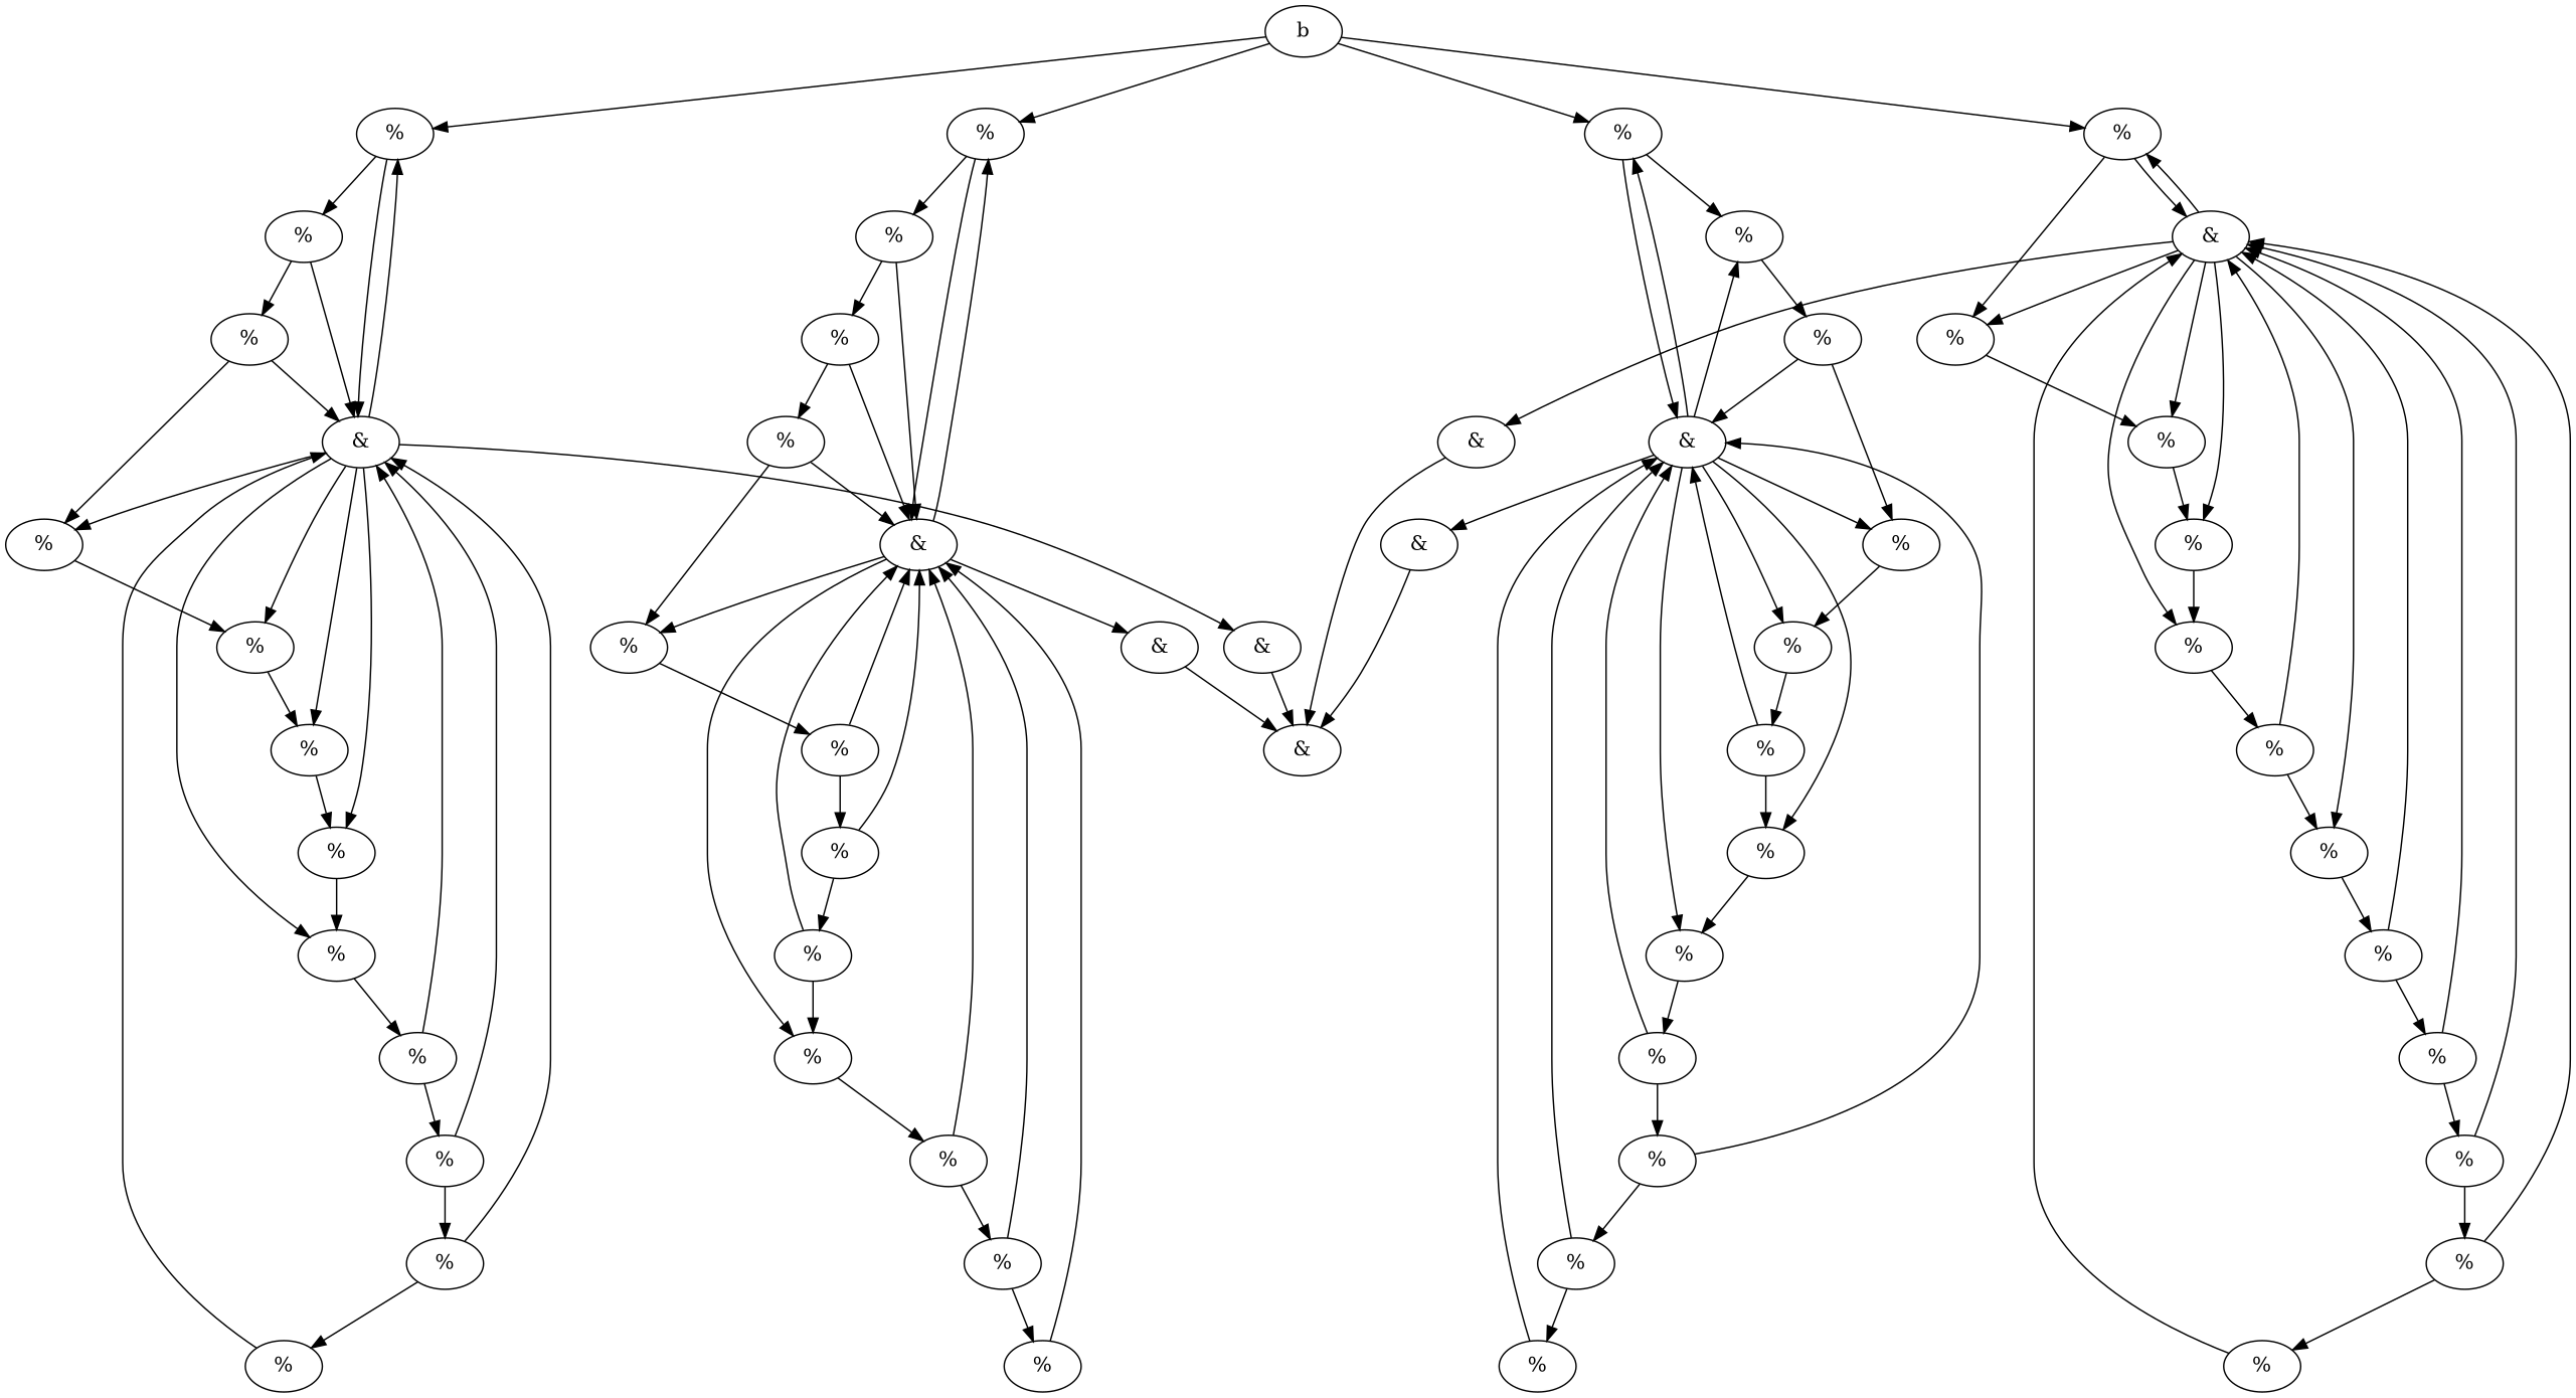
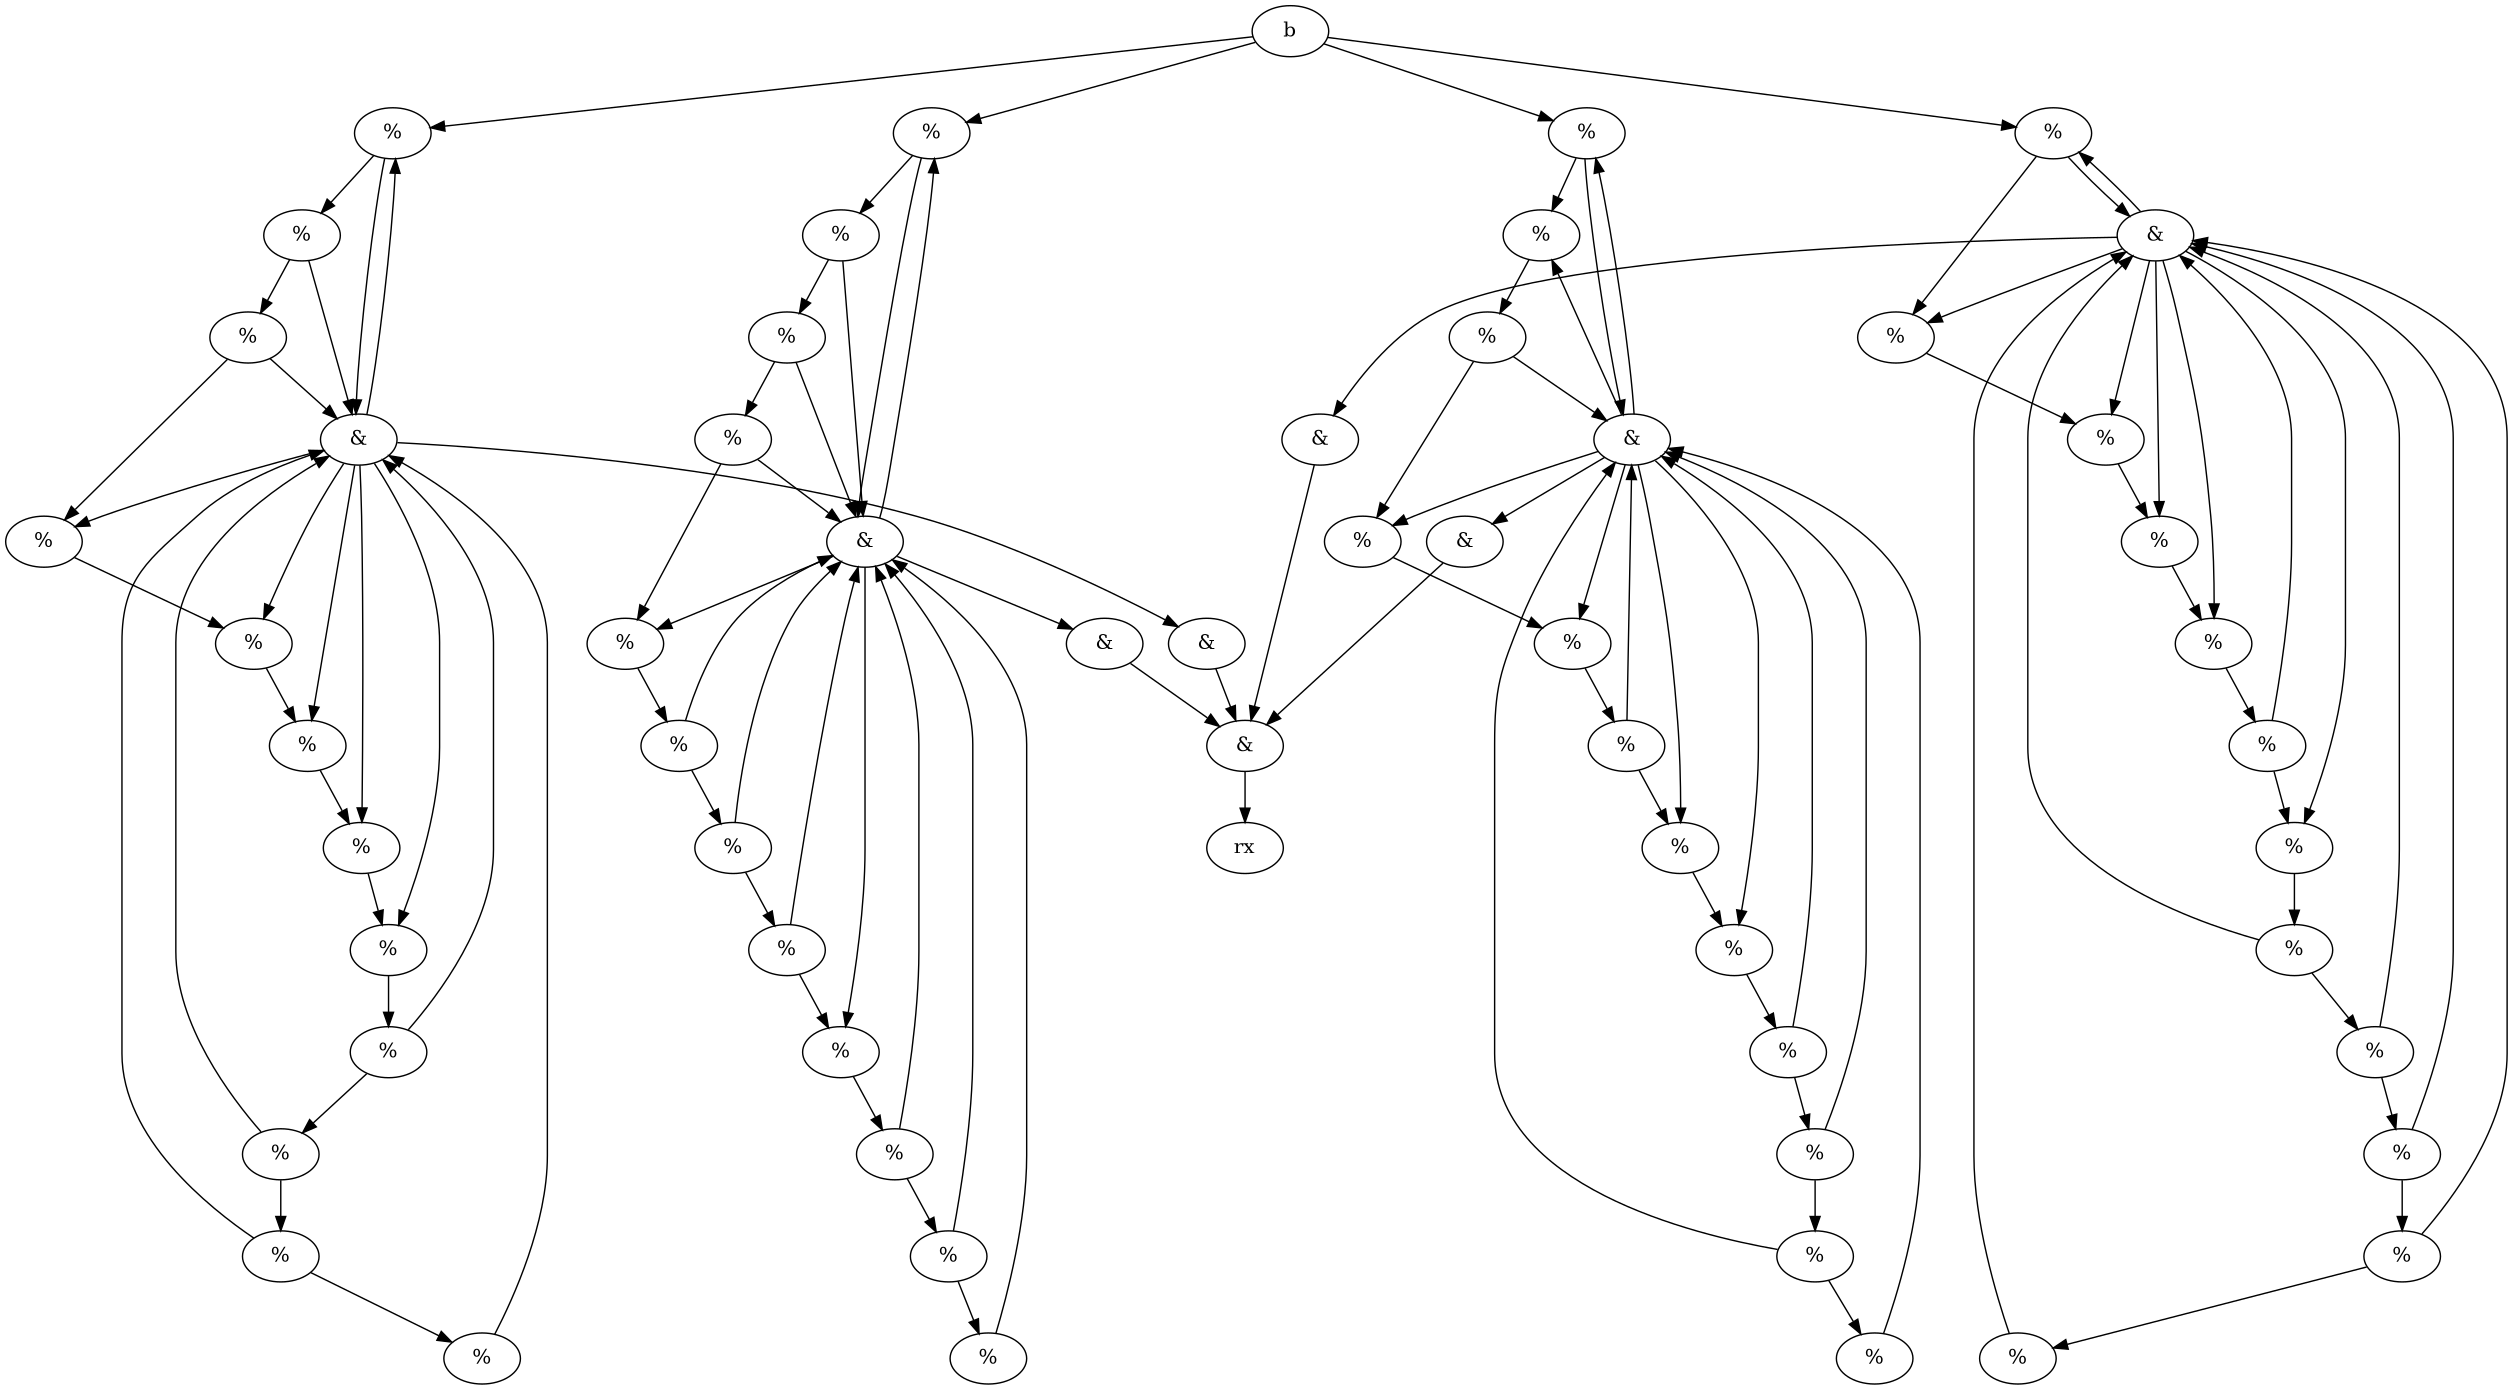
  digraph {
    n1 [label=b]
    n2 [label="%"]
    n3 [label="%"]
    n4 [label="%"]
    n5 [label="%"]
    n6 [label="&"]
    n7 [label="%"]
    n8 [label="&"]
    n9 [label="%"]
    n10 [label="%"]
    n11 [label="&"]
    n12 [label="&"]
    n13 [label="%"]
    n14 [label="%"]
    n15 [label="%"]
    n16 [label="%"]
    n17 [label="&"]
    n18 [label="%"]
    n19 [label="%"]
    n20 [label="%"]
    n21 [label="%"]
    n22 [label="%"]
    n23 [label="%"]
    n24 [label="%"]
    n25 [label="&"]
    n26 [label="%"]
    n27 [label="%"]
    n28 [label="%"]
    n29 [label="%"]
    n30 [label="&"]
    n31 [label="%"]
    n32 [label="%"]
    n33 [label="%"]
    n34 [label="%"]
    n35 [label="%"]
    n36 [label="%"]
    n37 [label="%"]
    n38 [label="%"]
    n39 [label="%"]
    n40 [label="%"]
    n41 [label="%"]
    n42 [label="%"]
    n43 [label="%"]
    n44 [label="%"]
    n45 [label="&"]
    n46 [label="%"]
    n47 [label="&"]
    n48 [label="%"]
    n49 [label="%"]
    n50 [label="%"]
    n51 [label="%"]
    n52 [label="%"]
    n53 [label="%"]
+   rx
    n55 [label="%"]
    n56 [label="%"]
    n57 [label="%"]
    n58 [label="%"]
    n59 [label="%"]
    n1 -> n2
    n1 -> n3
    n1 -> n4
    n1 -> n5
    n2 -> n6
    n2 -> n7
    n3 -> n8
    n3 -> n9
    n4 -> n10
    n4 -> n11
    n5 -> n12
    n5 -> n13
    n6 -> n2
    n6 -> n15
    n6 -> n16
    n6 -> n17
    n6 -> n18
    n6 -> n19
    n6 -> n20
    n7 -> n6
    n7 -> n21
    n8 -> n3
    n8 -> n24
    n8 -> n25
    n8 -> n26
    n9 -> n8
    n9 -> n22
    n10 -> n37
    n11 -> n4
    n11 -> n10
    n11 -> n38
    n11 -> n42
    n11 -> n43
    n11 -> n44
    n11 -> n45
    n12 -> n5
    n12 -> n13
    n12 -> n28
    n12 -> n29
    n12 -> n30
    n12 -> n31
    n12 -> n32
    n13 -> n28
    n14 -> n6
    n15 -> n16
    n16 -> n19
    n17 -> n47
    n18 -> n20
    n19 -> n48
    n20 -> n15
    n21 -> n6
    n21 -> n18
    n22 -> n8
    n22 -> n23
    n23 -> n8
    n23 -> n24
    n24 -> n33
    n25 -> n47
    n26 -> n55
    n27 -> n8
    n28 -> n31
    n29 -> n51
    n30 -> n47
    n31 -> n32
    n32 -> n58
    n33 -> n8
    n33 -> n34
    n34 -> n8
    n34 -> n57
    n35 -> n12
    n35 -> n36
    n36 -> n12
    n37 -> n11
    n37 -> n38
    n38 -> n42
    n39 -> n11
    n39 -> n40
    n40 -> n11
    n40 -> n41
    n41 -> n11
    n41 -> n56
    n42 -> n46
    n43 -> n44
    n44 -> n39
    n45 -> n47
    n46 -> n11
    n46 -> n43
+   n47 -> rx
    n48 -> n6
    n48 -> n49
    n49 -> n6
    n49 -> n50
    n50 -> n6
    n50 -> n14
    n51 -> n12
    n51 -> n52
    n52 -> n12
    n52 -> n53
    n53 -> n12
    n53 -> n35
    n55 -> n8
    n55 -> n59
    n56 -> n11
    n57 -> n8
    n57 -> n26
    n58 -> n12
    n58 -> n29
    n59 -> n8
    n59 -> n27
  }
